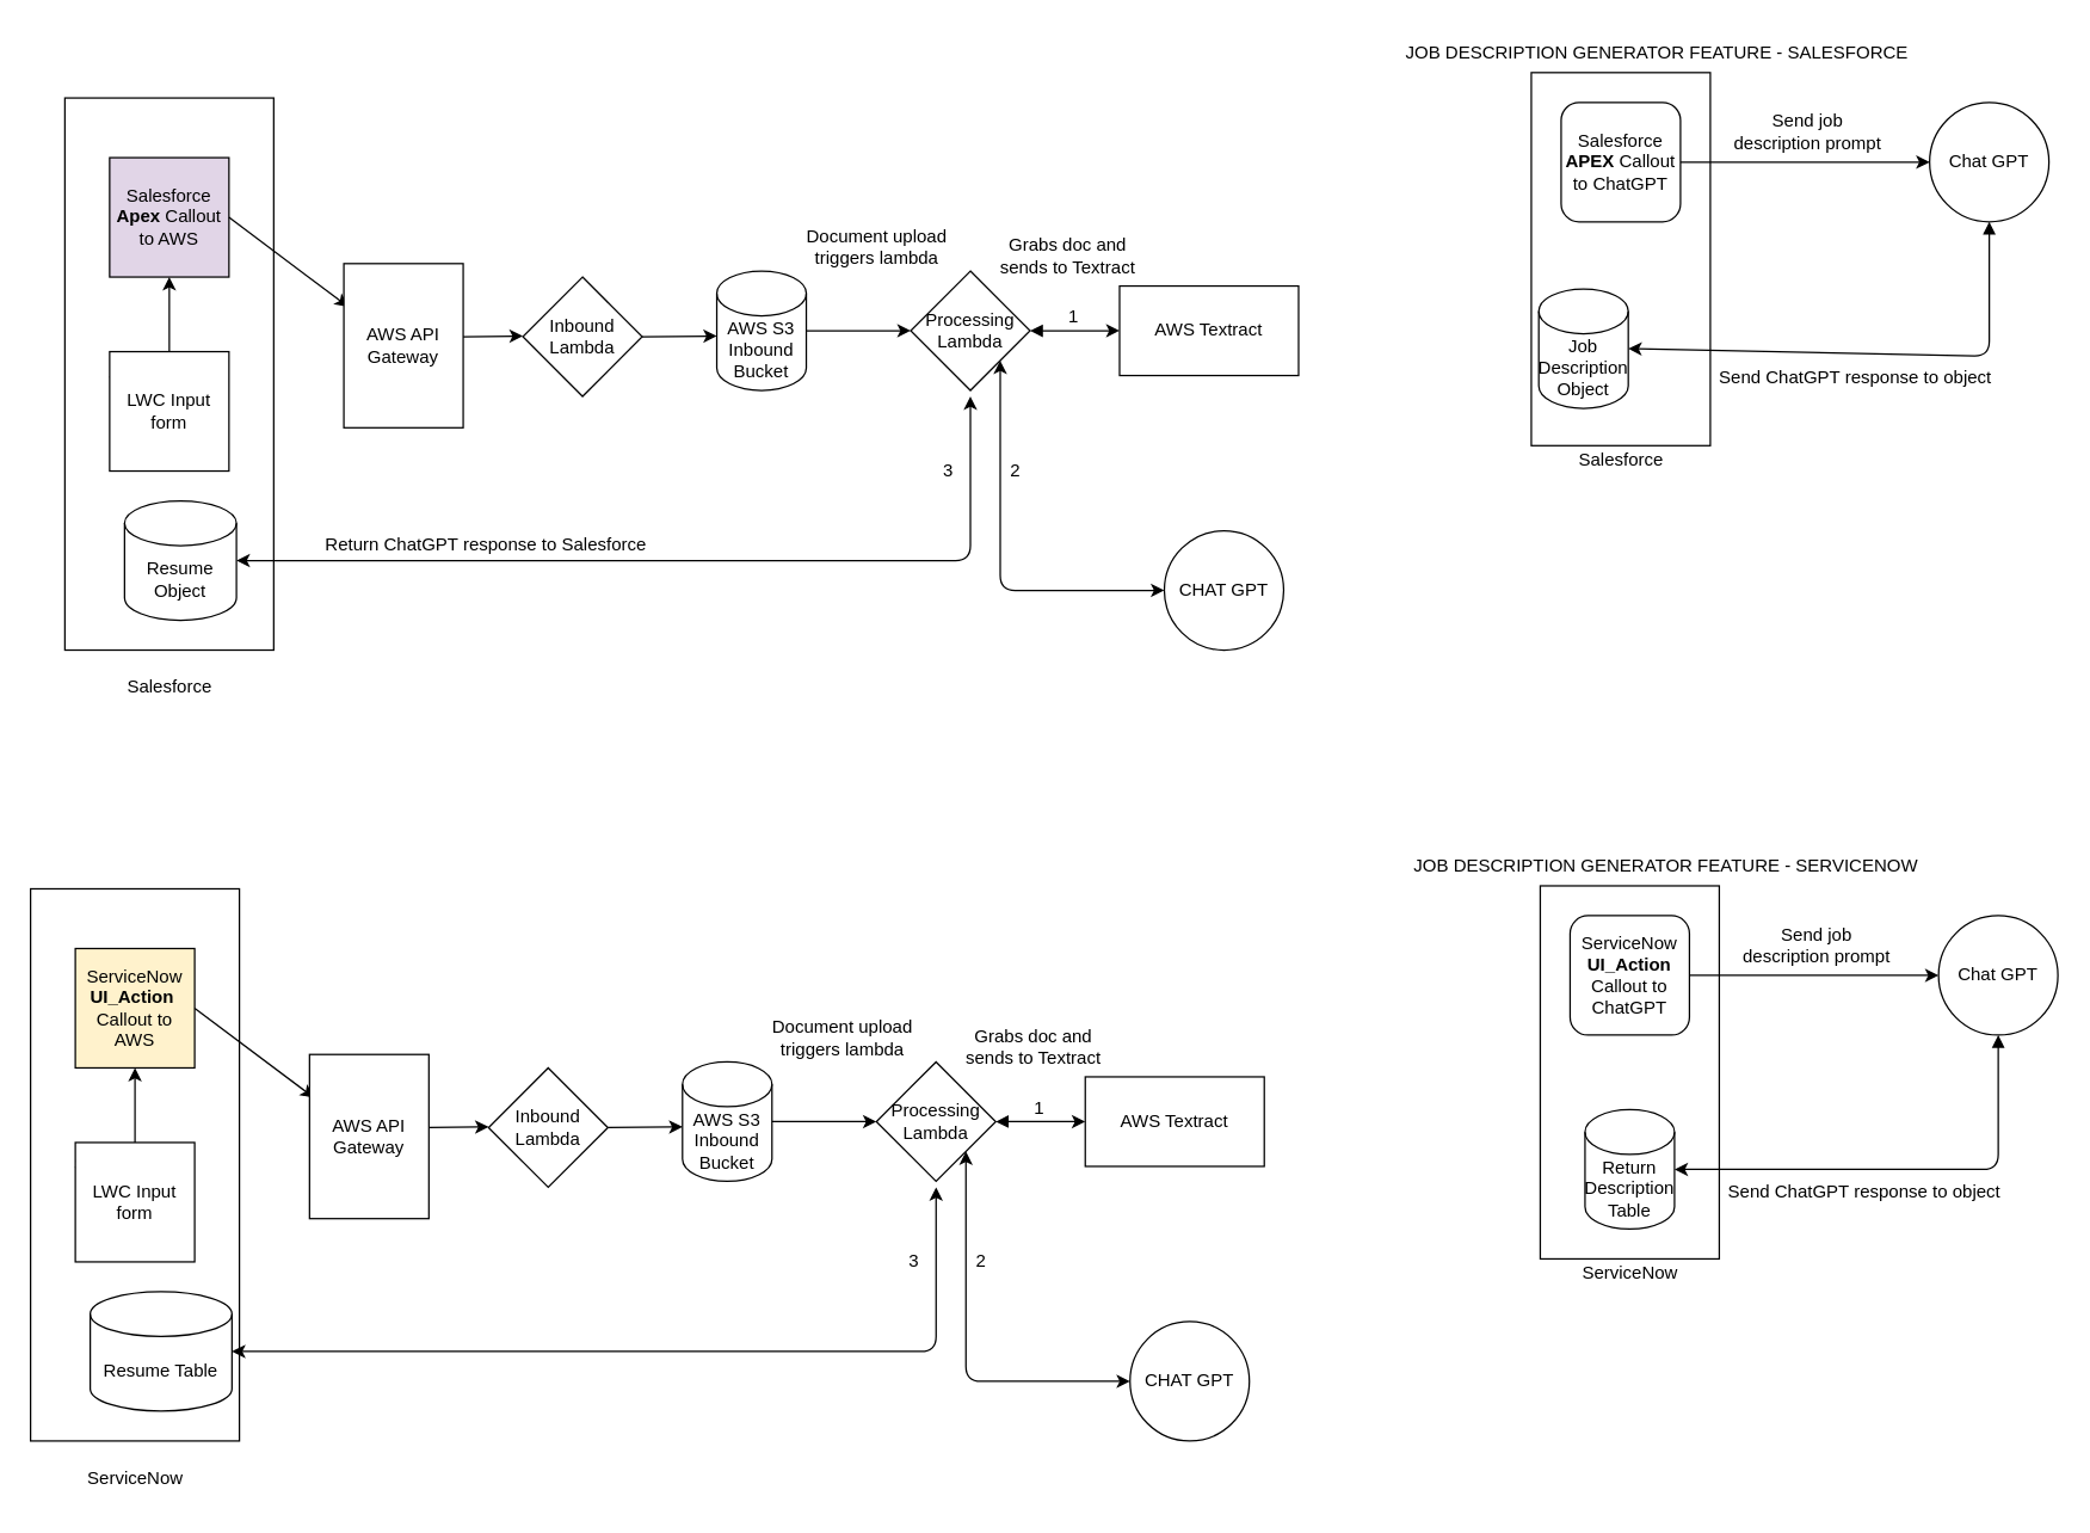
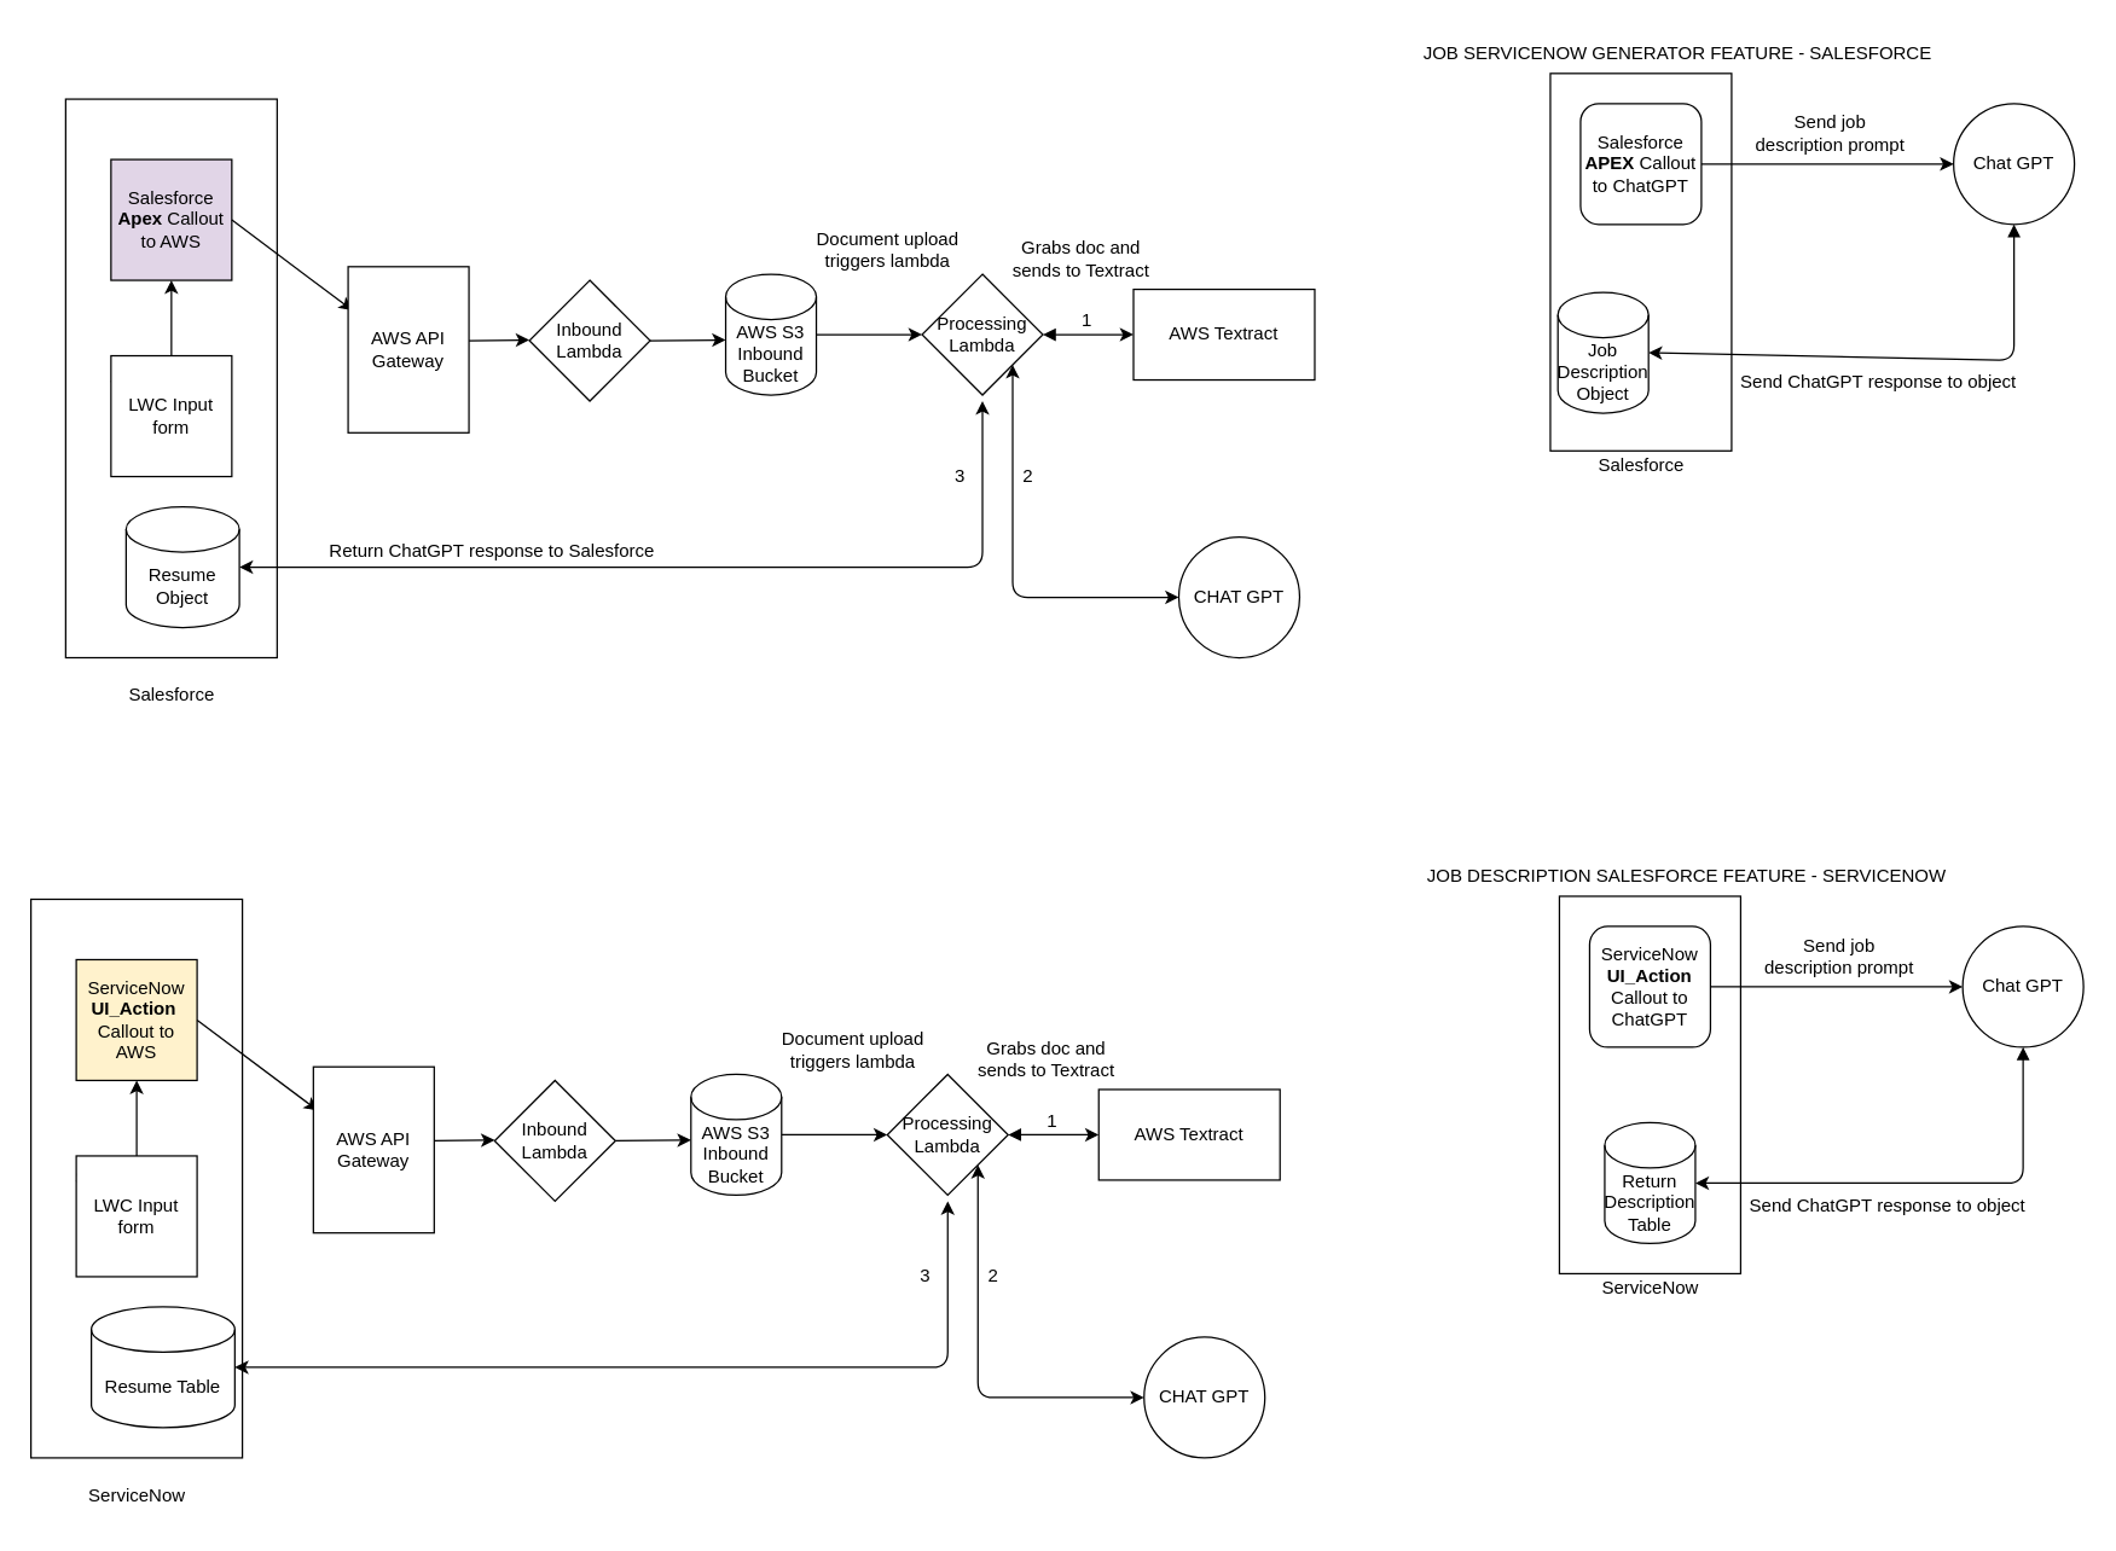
  <mxCell id="0" />
  <mxCell id="1" parent="0" />
  <mxCell id="2" value="SALESFORCE" style="rounded=0;whiteSpace=wrap;html=1;" parent="1" vertex="1"><mxGeometry x="43" y="65" width="140" height="370" as="geometry" /></mxCell>
  <mxCell id="3" value="Salesforce&lt;br&gt;&lt;b&gt;Apex&lt;/b&gt; Callout to AWS" style="whiteSpace=wrap;html=1;aspect=fixed;fillColor=#e1d5e7;" parent="1" vertex="1"><mxGeometry x="73" y="105" width="80" height="80" as="geometry" /></mxCell>
  <mxCell id="4" value="" style="endArrow=classic;html=1;exitX=1;exitY=0.5;exitDx=0;exitDy=0;" parent="1" source="3" edge="1"><mxGeometry width="50" height="50" relative="1" as="geometry"><mxPoint x="463" y="345" as="sourcePoint" /><mxPoint x="233" y="205" as="targetPoint" /></mxGeometry></mxCell>
  <mxCell id="5" value="" style="edgeStyle=none;html=1;" parent="1" source="6" target="8" edge="1"><mxGeometry relative="1" as="geometry" /></mxCell>
  <mxCell id="6" value="AWS S3 Inbound Bucket" style="shape=cylinder3;whiteSpace=wrap;html=1;boundedLbl=1;backgroundOutline=1;size=15;" parent="1" vertex="1"><mxGeometry x="480" y="181" width="60" height="80" as="geometry" /></mxCell>
  <mxCell id="7" value="" style="html=1;startArrow=block;startFill=1;" parent="1" source="8" target="9" edge="1"><mxGeometry relative="1" as="geometry" /></mxCell>
  <mxCell id="8" value="Processing Lambda" style="rhombus;whiteSpace=wrap;html=1;" parent="1" vertex="1"><mxGeometry x="610" y="181" width="80" height="80" as="geometry" /></mxCell>
  <mxCell id="9" value="AWS Textract" style="whiteSpace=wrap;html=1;" parent="1" vertex="1"><mxGeometry x="750" y="191" width="120" height="60" as="geometry" /></mxCell>
  <mxCell id="10" style="edgeStyle=none;html=1;exitX=0.5;exitY=0;exitDx=0;exitDy=0;" parent="1" source="11" edge="1"><mxGeometry relative="1" as="geometry"><mxPoint x="113" y="185" as="targetPoint" /></mxGeometry></mxCell>
  <mxCell id="11" value="LWC Input form" style="whiteSpace=wrap;html=1;aspect=fixed;" parent="1" vertex="1"><mxGeometry x="73" y="235" width="80" height="80" as="geometry" /></mxCell>
  <mxCell id="12" value="CHAT GPT" style="ellipse;whiteSpace=wrap;html=1;" parent="1" vertex="1"><mxGeometry x="780" y="355" width="80" height="80" as="geometry" /></mxCell>
  <mxCell id="13" value="Resume Object" style="shape=cylinder3;whiteSpace=wrap;html=1;boundedLbl=1;backgroundOutline=1;size=15;" parent="1" vertex="1"><mxGeometry x="83" y="335" width="75" height="80" as="geometry" /></mxCell>
  <mxCell id="14" value="Salesforce" style="text;html=1;align=center;verticalAlign=middle;resizable=0;points=[];autosize=1;strokeColor=none;fillColor=none;" parent="1" vertex="1"><mxGeometry x="73" y="445" width="80" height="30" as="geometry" /></mxCell>
  <mxCell id="15" value="Document upload &lt;br&gt;triggers lambda" style="text;html=1;align=center;verticalAlign=middle;resizable=0;points=[];autosize=1;strokeColor=none;fillColor=none;" parent="1" vertex="1"><mxGeometry x="527" y="145" width="120" height="40" as="geometry" /></mxCell>
  <mxCell id="16" value="Grabs doc and &lt;br&gt;sends to Textract" style="text;html=1;align=center;verticalAlign=middle;resizable=0;points=[];autosize=1;strokeColor=none;fillColor=none;" parent="1" vertex="1"><mxGeometry x="660" y="151" width="110" height="40" as="geometry" /></mxCell>
  <mxCell id="17" value="Inbound Lambda" style="rhombus;whiteSpace=wrap;html=1;" parent="1" vertex="1"><mxGeometry x="350" y="185" width="80" height="80" as="geometry" /></mxCell>
  <mxCell id="18" value="" style="edgeStyle=none;html=1;" parent="1" edge="1"><mxGeometry relative="1" as="geometry"><mxPoint x="430" y="225" as="sourcePoint" /><mxPoint x="480" y="224.5" as="targetPoint" /></mxGeometry></mxCell>
  <mxCell id="19" value="AWS API Gateway" style="whiteSpace=wrap;html=1;" parent="1" vertex="1"><mxGeometry x="230" y="176" width="80" height="110" as="geometry" /></mxCell>
  <mxCell id="20" value="" style="edgeStyle=none;html=1;" parent="1" edge="1"><mxGeometry relative="1" as="geometry"><mxPoint x="310" y="225" as="sourcePoint" /><mxPoint x="350" y="224.5" as="targetPoint" /></mxGeometry></mxCell>
  <mxCell id="21" value="" style="endArrow=classic;startArrow=classic;html=1;exitX=0;exitY=0.5;exitDx=0;exitDy=0;entryX=1;entryY=1;entryDx=0;entryDy=0;" parent="1" source="12" target="8" edge="1"><mxGeometry width="50" height="50" relative="1" as="geometry"><mxPoint x="660" y="435" as="sourcePoint" /><mxPoint x="660" y="255" as="targetPoint" /><Array as="points"><mxPoint x="670" y="395" /></Array></mxGeometry></mxCell>
  <mxCell id="22" value="1" style="text;html=1;align=center;verticalAlign=middle;resizable=0;points=[];autosize=1;strokeColor=none;fillColor=none;" parent="1" vertex="1"><mxGeometry x="704" y="197" width="30" height="30" as="geometry" /></mxCell>
  <mxCell id="23" value="2" style="text;html=1;align=center;verticalAlign=middle;resizable=0;points=[];autosize=1;strokeColor=none;fillColor=none;" parent="1" vertex="1"><mxGeometry x="665" y="300" width="30" height="30" as="geometry" /></mxCell>
  <mxCell id="24" value="" style="endArrow=classic;startArrow=classic;html=1;exitX=1;exitY=0.5;exitDx=0;exitDy=0;exitPerimeter=0;" parent="1" source="13" edge="1"><mxGeometry width="50" height="50" relative="1" as="geometry"><mxPoint x="597" y="365" as="sourcePoint" /><mxPoint x="650" y="265" as="targetPoint" /><Array as="points"><mxPoint x="650" y="375" /></Array></mxGeometry></mxCell>
  <mxCell id="25" value="3" style="text;html=1;align=center;verticalAlign=middle;resizable=0;points=[];autosize=1;strokeColor=none;fillColor=none;" parent="1" vertex="1"><mxGeometry x="620" y="300" width="30" height="30" as="geometry" /></mxCell>
  <mxCell id="26" value="Return ChatGPT response to Salesforce" style="text;html=1;align=center;verticalAlign=middle;resizable=0;points=[];autosize=1;strokeColor=none;fillColor=none;" parent="1" vertex="1"><mxGeometry x="205" y="350" width="240" height="30" as="geometry" /></mxCell>
  <mxCell id="27" value="SALESFORCE" style="rounded=0;whiteSpace=wrap;html=1;" vertex="1" parent="1"><mxGeometry x="20" y="595" width="140" height="370" as="geometry" /></mxCell>
  <mxCell id="28" value="ServiceNow&lt;br&gt;&lt;b&gt;UI_Action&lt;/b&gt;&amp;nbsp;&lt;br&gt;Callout to AWS" style="whiteSpace=wrap;html=1;aspect=fixed;fillColor=#fff2cc;" vertex="1" parent="1"><mxGeometry x="50" y="635" width="80" height="80" as="geometry" /></mxCell>
  <mxCell id="29" value="" style="endArrow=classic;html=1;exitX=1;exitY=0.5;exitDx=0;exitDy=0;" edge="1" parent="1" source="28"><mxGeometry width="50" height="50" relative="1" as="geometry"><mxPoint x="440" y="875" as="sourcePoint" /><mxPoint x="210" y="735" as="targetPoint" /></mxGeometry></mxCell>
  <mxCell id="30" value="" style="edgeStyle=none;html=1;" edge="1" parent="1" source="31" target="33"><mxGeometry relative="1" as="geometry" /></mxCell>
  <mxCell id="31" value="AWS S3 Inbound Bucket" style="shape=cylinder3;whiteSpace=wrap;html=1;boundedLbl=1;backgroundOutline=1;size=15;" vertex="1" parent="1"><mxGeometry x="457" y="711" width="60" height="80" as="geometry" /></mxCell>
  <mxCell id="32" value="" style="html=1;startArrow=block;startFill=1;" edge="1" parent="1" source="33" target="34"><mxGeometry relative="1" as="geometry" /></mxCell>
  <mxCell id="33" value="Processing Lambda" style="rhombus;whiteSpace=wrap;html=1;" vertex="1" parent="1"><mxGeometry x="587" y="711" width="80" height="80" as="geometry" /></mxCell>
  <mxCell id="34" value="AWS Textract" style="whiteSpace=wrap;html=1;" vertex="1" parent="1"><mxGeometry x="727" y="721" width="120" height="60" as="geometry" /></mxCell>
  <mxCell id="35" style="edgeStyle=none;html=1;exitX=0.5;exitY=0;exitDx=0;exitDy=0;" edge="1" parent="1" source="36"><mxGeometry relative="1" as="geometry"><mxPoint x="90" y="715" as="targetPoint" /></mxGeometry></mxCell>
  <mxCell id="36" value="LWC Input form" style="whiteSpace=wrap;html=1;aspect=fixed;" vertex="1" parent="1"><mxGeometry x="50" y="765" width="80" height="80" as="geometry" /></mxCell>
  <mxCell id="37" value="CHAT GPT" style="ellipse;whiteSpace=wrap;html=1;" vertex="1" parent="1"><mxGeometry x="757" y="885" width="80" height="80" as="geometry" /></mxCell>
  <mxCell id="38" value="Resume Table" style="shape=cylinder3;whiteSpace=wrap;html=1;boundedLbl=1;backgroundOutline=1;size=15;" vertex="1" parent="1"><mxGeometry x="60" y="865" width="95" height="80" as="geometry" /></mxCell>
  <mxCell id="39" value="ServiceNow" style="text;html=1;align=center;verticalAlign=middle;resizable=0;points=[];autosize=1;strokeColor=none;fillColor=none;" vertex="1" parent="1"><mxGeometry x="45" y="975" width="90" height="30" as="geometry" /></mxCell>
  <mxCell id="40" value="Document upload &lt;br&gt;triggers lambda" style="text;html=1;align=center;verticalAlign=middle;resizable=0;points=[];autosize=1;strokeColor=none;fillColor=none;" vertex="1" parent="1"><mxGeometry x="504" y="675" width="120" height="40" as="geometry" /></mxCell>
  <mxCell id="41" value="Grabs doc and &lt;br&gt;sends to Textract" style="text;html=1;align=center;verticalAlign=middle;resizable=0;points=[];autosize=1;strokeColor=none;fillColor=none;" vertex="1" parent="1"><mxGeometry x="637" y="681" width="110" height="40" as="geometry" /></mxCell>
  <mxCell id="42" value="Inbound Lambda" style="rhombus;whiteSpace=wrap;html=1;" vertex="1" parent="1"><mxGeometry x="327" y="715" width="80" height="80" as="geometry" /></mxCell>
  <mxCell id="43" value="" style="edgeStyle=none;html=1;" edge="1" parent="1"><mxGeometry relative="1" as="geometry"><mxPoint x="407" y="755" as="sourcePoint" /><mxPoint x="457" y="754.5" as="targetPoint" /></mxGeometry></mxCell>
  <mxCell id="44" value="AWS API Gateway" style="whiteSpace=wrap;html=1;" vertex="1" parent="1"><mxGeometry x="207" y="706" width="80" height="110" as="geometry" /></mxCell>
  <mxCell id="45" value="" style="edgeStyle=none;html=1;" edge="1" parent="1"><mxGeometry relative="1" as="geometry"><mxPoint x="287" y="755" as="sourcePoint" /><mxPoint x="327" y="754.5" as="targetPoint" /></mxGeometry></mxCell>
  <mxCell id="46" value="" style="endArrow=classic;startArrow=classic;html=1;exitX=0;exitY=0.5;exitDx=0;exitDy=0;entryX=1;entryY=1;entryDx=0;entryDy=0;" edge="1" parent="1" source="37" target="33"><mxGeometry width="50" height="50" relative="1" as="geometry"><mxPoint x="637" y="965" as="sourcePoint" /><mxPoint x="637" y="785" as="targetPoint" /><Array as="points"><mxPoint x="647" y="925" /></Array></mxGeometry></mxCell>
  <mxCell id="47" value="1" style="text;html=1;align=center;verticalAlign=middle;resizable=0;points=[];autosize=1;strokeColor=none;fillColor=none;" vertex="1" parent="1"><mxGeometry x="681" y="727" width="30" height="30" as="geometry" /></mxCell>
  <mxCell id="48" value="2" style="text;html=1;align=center;verticalAlign=middle;resizable=0;points=[];autosize=1;strokeColor=none;fillColor=none;" vertex="1" parent="1"><mxGeometry x="642" y="830" width="30" height="30" as="geometry" /></mxCell>
  <mxCell id="49" value="" style="endArrow=classic;startArrow=classic;html=1;exitX=1;exitY=0.5;exitDx=0;exitDy=0;exitPerimeter=0;" edge="1" parent="1" source="38"><mxGeometry width="50" height="50" relative="1" as="geometry"><mxPoint x="574" y="895" as="sourcePoint" /><mxPoint x="627" y="795" as="targetPoint" /><Array as="points"><mxPoint x="627" y="905" /></Array></mxGeometry></mxCell>
  <mxCell id="50" value="3" style="text;html=1;align=center;verticalAlign=middle;resizable=0;points=[];autosize=1;strokeColor=none;fillColor=none;" vertex="1" parent="1"><mxGeometry x="597" y="830" width="30" height="30" as="geometry" /></mxCell>
  <mxCell id="51" value="" style="rounded=0;whiteSpace=wrap;html=1;" vertex="1" parent="1"><mxGeometry x="1026" y="48" width="120" height="250" as="geometry" /></mxCell>
  <mxCell id="52" value="" style="edgeStyle=none;html=1;" edge="1" parent="1" source="53" target="55"><mxGeometry relative="1" as="geometry" /></mxCell>
  <mxCell id="53" value="Salesforce&lt;br&gt;&lt;b&gt;APEX&lt;/b&gt; Callout to ChatGPT" style="whiteSpace=wrap;html=1;aspect=fixed;rounded=1;" vertex="1" parent="1"><mxGeometry x="1046" y="68" width="80" height="80" as="geometry" /></mxCell>
  <mxCell id="54" style="edgeStyle=none;html=1;exitX=0.5;exitY=1;exitDx=0;exitDy=0;entryX=1;entryY=0.5;entryDx=0;entryDy=0;entryPerimeter=0;startArrow=block;startFill=1;" edge="1" parent="1" source="55" target="58"><mxGeometry relative="1" as="geometry"><Array as="points"><mxPoint x="1333" y="238" /></Array></mxGeometry></mxCell>
  <mxCell id="55" value="Chat GPT" style="ellipse;whiteSpace=wrap;html=1;" vertex="1" parent="1"><mxGeometry x="1293" y="68" width="80" height="80" as="geometry" /></mxCell>
  <mxCell id="56" value="Send job &lt;br&gt;description prompt" style="text;html=1;align=center;verticalAlign=middle;resizable=0;points=[];autosize=1;strokeColor=none;fillColor=none;" vertex="1" parent="1"><mxGeometry x="1151" y="68" width="120" height="40" as="geometry" /></mxCell>
- <mxCell id="57" value="JOB DESCRIPTION GENERATOR FEATURE - SALESFORCE" style="text;html=1;align=center;verticalAlign=middle;resizable=0;points=[];autosize=1;strokeColor=none;fillColor=none;" vertex="1" parent="1"><mxGeometry x="930" y="20" width="360" height="30" as="geometry" /></mxCell>
+ <mxCell id="57" value="JOB SERVICENOW GENERATOR FEATURE - SALESFORCE" style="text;html=1;align=center;verticalAlign=middle;resizable=0;points=[];autosize=1;strokeColor=none;fillColor=none;" vertex="1" parent="1"><mxGeometry x="930" y="20" width="360" height="30" as="geometry" /></mxCell>
  <mxCell id="58" value="Job Description Object" style="shape=cylinder3;whiteSpace=wrap;html=1;boundedLbl=1;backgroundOutline=1;size=15;" vertex="1" parent="1"><mxGeometry x="1031" y="193" width="60" height="80" as="geometry" /></mxCell>
  <mxCell id="59" value="Salesforce" style="text;html=1;align=center;verticalAlign=middle;resizable=0;points=[];autosize=1;strokeColor=none;fillColor=none;" vertex="1" parent="1"><mxGeometry x="1046" y="293" width="80" height="30" as="geometry" /></mxCell>
  <mxCell id="60" value="Send ChatGPT response to object" style="text;html=1;align=center;verticalAlign=middle;resizable=0;points=[];autosize=1;strokeColor=none;fillColor=none;" vertex="1" parent="1"><mxGeometry x="1138" y="238" width="210" height="30" as="geometry" /></mxCell>
  <mxCell id="61" value="" style="rounded=0;whiteSpace=wrap;html=1;" vertex="1" parent="1"><mxGeometry x="1032" y="593" width="120" height="250" as="geometry" /></mxCell>
  <mxCell id="62" value="" style="edgeStyle=none;html=1;" edge="1" parent="1" source="63" target="65"><mxGeometry relative="1" as="geometry" /></mxCell>
  <mxCell id="63" value="ServiceNow&lt;br&gt;&lt;b&gt;UI_Action&lt;/b&gt; Callout to ChatGPT" style="whiteSpace=wrap;html=1;aspect=fixed;rounded=1;" vertex="1" parent="1"><mxGeometry x="1052" y="613" width="80" height="80" as="geometry" /></mxCell>
  <mxCell id="64" style="edgeStyle=none;html=1;exitX=0.5;exitY=1;exitDx=0;exitDy=0;entryX=1;entryY=0.5;entryDx=0;entryDy=0;entryPerimeter=0;startArrow=block;startFill=1;" edge="1" parent="1" source="65" target="68"><mxGeometry relative="1" as="geometry"><Array as="points"><mxPoint x="1339" y="783" /></Array></mxGeometry></mxCell>
  <mxCell id="65" value="Chat GPT" style="ellipse;whiteSpace=wrap;html=1;" vertex="1" parent="1"><mxGeometry x="1299" y="613" width="80" height="80" as="geometry" /></mxCell>
  <mxCell id="66" value="Send job &lt;br&gt;description prompt" style="text;html=1;align=center;verticalAlign=middle;resizable=0;points=[];autosize=1;strokeColor=none;fillColor=none;" vertex="1" parent="1"><mxGeometry x="1157" y="613" width="120" height="40" as="geometry" /></mxCell>
- <mxCell id="67" value="JOB DESCRIPTION GENERATOR FEATURE - SERVICENOW" style="text;html=1;align=center;verticalAlign=middle;resizable=0;points=[];autosize=1;strokeColor=none;fillColor=none;" vertex="1" parent="1"><mxGeometry x="936" y="565" width="360" height="30" as="geometry" /></mxCell>
+ <mxCell id="67" value="JOB DESCRIPTION SALESFORCE FEATURE - SERVICENOW" style="text;html=1;align=center;verticalAlign=middle;resizable=0;points=[];autosize=1;strokeColor=none;fillColor=none;" vertex="1" parent="1"><mxGeometry x="936" y="565" width="360" height="30" as="geometry" /></mxCell>
  <mxCell id="68" value="Return Description Table" style="shape=cylinder3;whiteSpace=wrap;html=1;boundedLbl=1;backgroundOutline=1;size=15;" vertex="1" parent="1"><mxGeometry x="1062" y="743" width="60" height="80" as="geometry" /></mxCell>
  <mxCell id="69" value="ServiceNow" style="text;html=1;align=center;verticalAlign=middle;resizable=0;points=[];autosize=1;strokeColor=none;fillColor=none;" vertex="1" parent="1"><mxGeometry x="1047" y="838" width="90" height="30" as="geometry" /></mxCell>
  <mxCell id="70" value="Send ChatGPT response to object" style="text;html=1;align=center;verticalAlign=middle;resizable=0;points=[];autosize=1;strokeColor=none;fillColor=none;" vertex="1" parent="1"><mxGeometry x="1144" y="783" width="210" height="30" as="geometry" /></mxCell>
